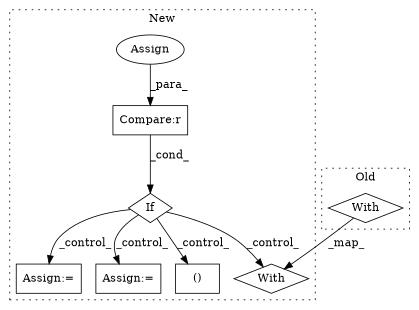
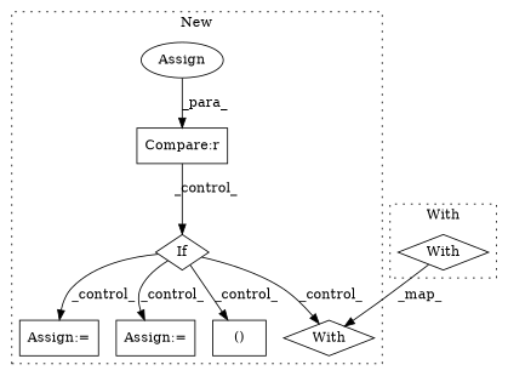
  digraph {
    node [a=39 l=3 shape=box]
    n1 [l="5,36" label=With s="1964,1977" shape=diamond]
    n2 [a=96 label=If s=1923 shape=diamond]
    n3 [a=40 l=20 label="Compare:r" s=1926]
    n4 [a=68 label="Assign:=" s=2466]
    n5 [a=68 label="Assign:=" s=2691]
    n6 [a=66 l=12 label=Assign s=1934 shape=ellipse]
    n7 [a=54 l=4 label="()" s=2777]
    n8 [l="5,32" label=With s="1905,1918" shape=diamond]
    subgraph cluster_1 {
      label=New
      style=dotted
      n1
      n2
      n3
      n4
      n5
      n6
      n7
    }
    subgraph cluster_2 {
-     label=Old
+     label=With
      style=dotted
      n8
    }
    n2 -> n1 [label=_control_]
    n2 -> n4 [label=_control_]
    n2 -> n5 [label=_control_]
    n2 -> n7 [label=_control_]
-   n3 -> n2 [label=_cond_]
+   n3 -> n2 [label=_control_]
    n6 -> n3 [label=_para_]
    n8 -> n1 [label=_map_]
  }
